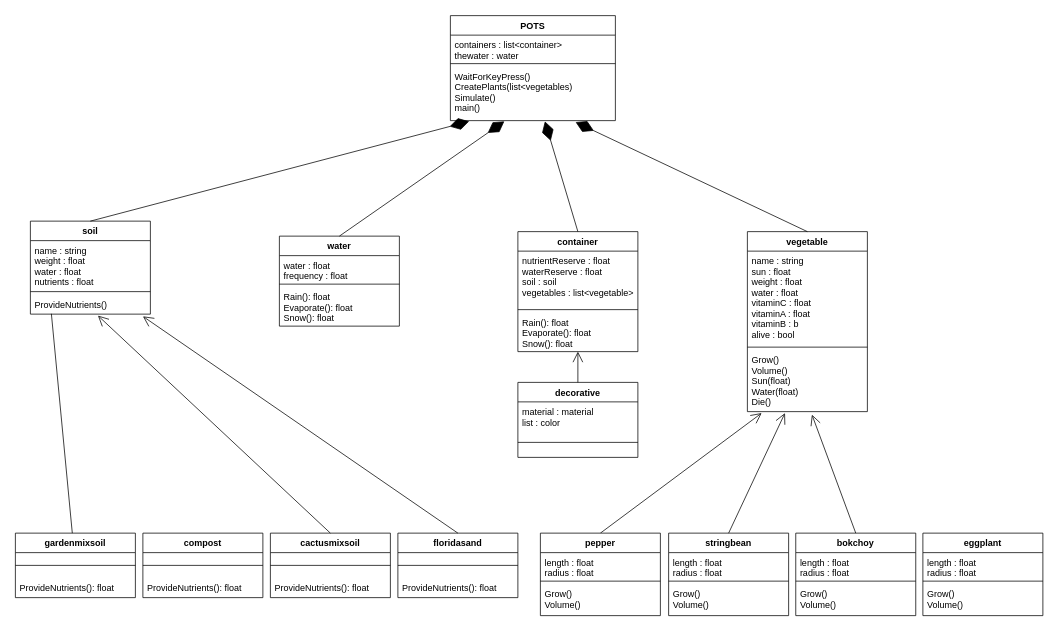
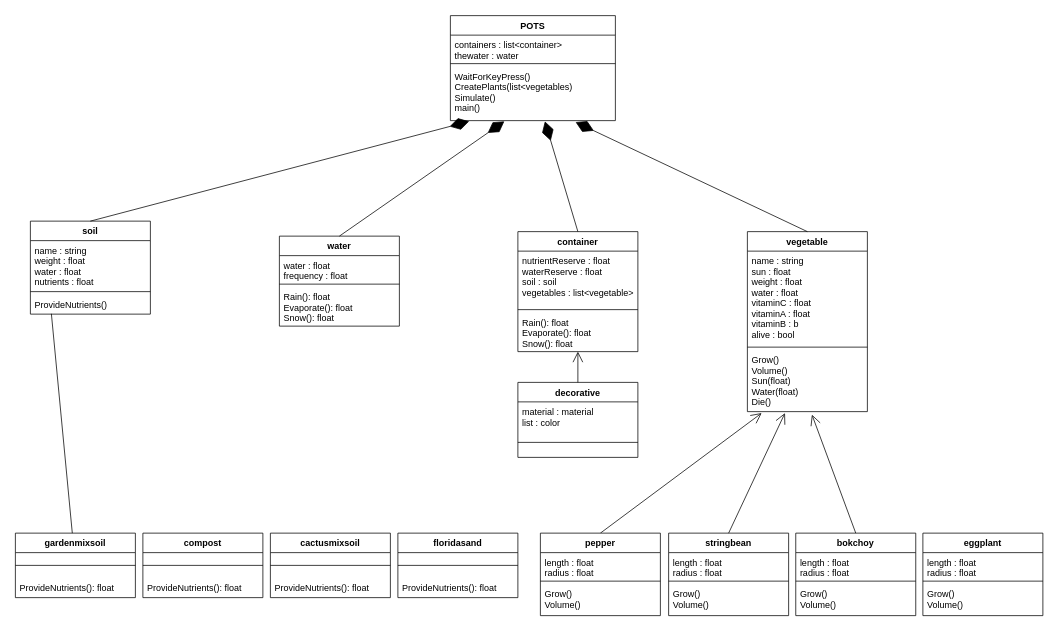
  <mxCell id="0" />
  <mxCell id="1" parent="0" />
  <mxCell id="2" value="soil" style="swimlane;fontStyle=1;align=center;verticalAlign=top;childLayout=stackLayout;horizontal=1;startSize=26;horizontalStack=0;resizeParent=1;resizeParentMax=0;resizeLast=0;collapsible=1;marginBottom=0;" vertex="1" parent="1"><mxGeometry x="40" y="294" width="160" height="124" as="geometry" /></mxCell>
  <mxCell id="3" value="name : string&#10;weight : float&#10;water : float&#10;nutrients : float&#10;" style="text;strokeColor=none;fillColor=none;align=left;verticalAlign=top;spacingLeft=4;spacingRight=4;overflow=hidden;rotatable=0;points=[[0,0.5],[1,0.5]];portConstraint=eastwest;" vertex="1" parent="2"><mxGeometry y="26" width="160" height="64" as="geometry" /></mxCell>
  <mxCell id="4" value="" style="line;strokeWidth=1;fillColor=none;align=left;verticalAlign=middle;spacingTop=-1;spacingLeft=3;spacingRight=3;rotatable=0;labelPosition=right;points=[];portConstraint=eastwest;" vertex="1" parent="2"><mxGeometry y="90" width="160" height="8" as="geometry" /></mxCell>
  <mxCell id="5" value="ProvideNutrients()" style="text;strokeColor=none;fillColor=none;align=left;verticalAlign=top;spacingLeft=4;spacingRight=4;overflow=hidden;rotatable=0;points=[[0,0.5],[1,0.5]];portConstraint=eastwest;" vertex="1" parent="2"><mxGeometry y="98" width="160" height="26" as="geometry" /></mxCell>
  <mxCell id="6" value="vegetable" style="swimlane;fontStyle=1;align=center;verticalAlign=top;childLayout=stackLayout;horizontal=1;startSize=26;horizontalStack=0;resizeParent=1;resizeParentMax=0;resizeLast=0;collapsible=1;marginBottom=0;" vertex="1" parent="1"><mxGeometry x="996" y="308" width="160" height="240" as="geometry" /></mxCell>
  <mxCell id="7" value="name : string&#10;sun : float&#10;weight : float&#10;water : float&#10;vitaminC : float&#10;vitaminA : float&#10;vitaminB : b&#10;alive : bool" style="text;strokeColor=none;fillColor=none;align=left;verticalAlign=top;spacingLeft=4;spacingRight=4;overflow=hidden;rotatable=0;points=[[0,0.5],[1,0.5]];portConstraint=eastwest;" vertex="1" parent="6"><mxGeometry y="26" width="160" height="124" as="geometry" /></mxCell>
  <mxCell id="8" value="" style="line;strokeWidth=1;fillColor=none;align=left;verticalAlign=middle;spacingTop=-1;spacingLeft=3;spacingRight=3;rotatable=0;labelPosition=right;points=[];portConstraint=eastwest;" vertex="1" parent="6"><mxGeometry y="150" width="160" height="8" as="geometry" /></mxCell>
  <mxCell id="9" value="Grow()&#10;Volume()&#10;Sun(float)&#10;Water(float)&#10;Die()" style="text;strokeColor=none;fillColor=none;align=left;verticalAlign=top;spacingLeft=4;spacingRight=4;overflow=hidden;rotatable=0;points=[[0,0.5],[1,0.5]];portConstraint=eastwest;" vertex="1" parent="6"><mxGeometry y="158" width="160" height="82" as="geometry" /></mxCell>
  <mxCell id="10" value="water" style="swimlane;fontStyle=1;align=center;verticalAlign=top;childLayout=stackLayout;horizontal=1;startSize=26;horizontalStack=0;resizeParent=1;resizeParentMax=0;resizeLast=0;collapsible=1;marginBottom=0;" vertex="1" parent="1"><mxGeometry x="372" y="314" width="160" height="120" as="geometry" /></mxCell>
  <mxCell id="11" value="water : float&#10;frequency : float&#10;" style="text;strokeColor=none;fillColor=none;align=left;verticalAlign=top;spacingLeft=4;spacingRight=4;overflow=hidden;rotatable=0;points=[[0,0.5],[1,0.5]];portConstraint=eastwest;" vertex="1" parent="10"><mxGeometry y="26" width="160" height="34" as="geometry" /></mxCell>
  <mxCell id="12" value="" style="line;strokeWidth=1;fillColor=none;align=left;verticalAlign=middle;spacingTop=-1;spacingLeft=3;spacingRight=3;rotatable=0;labelPosition=right;points=[];portConstraint=eastwest;" vertex="1" parent="10"><mxGeometry y="60" width="160" height="8" as="geometry" /></mxCell>
  <mxCell id="13" value="Rain(): float&#10;Evaporate(): float&#10;Snow(): float" style="text;strokeColor=none;fillColor=none;align=left;verticalAlign=top;spacingLeft=4;spacingRight=4;overflow=hidden;rotatable=0;points=[[0,0.5],[1,0.5]];portConstraint=eastwest;" vertex="1" parent="10"><mxGeometry y="68" width="160" height="52" as="geometry" /></mxCell>
  <mxCell id="14" value="gardenmixsoil" style="swimlane;fontStyle=1;align=center;verticalAlign=top;childLayout=stackLayout;horizontal=1;startSize=26;horizontalStack=0;resizeParent=1;resizeParentMax=0;resizeLast=0;collapsible=1;marginBottom=0;" vertex="1" parent="1"><mxGeometry x="20" y="710" width="160" height="86" as="geometry" /></mxCell>
  <mxCell id="15" value="" style="line;strokeWidth=1;fillColor=none;align=left;verticalAlign=middle;spacingTop=-1;spacingLeft=3;spacingRight=3;rotatable=0;labelPosition=right;points=[];portConstraint=eastwest;" vertex="1" parent="14"><mxGeometry y="26" width="160" height="34" as="geometry" /></mxCell>
  <mxCell id="16" value="ProvideNutrients(): float" style="text;strokeColor=none;fillColor=none;align=left;verticalAlign=top;spacingLeft=4;spacingRight=4;overflow=hidden;rotatable=0;points=[[0,0.5],[1,0.5]];portConstraint=eastwest;" vertex="1" parent="14"><mxGeometry y="60" width="160" height="26" as="geometry" /></mxCell>
  <mxCell id="17" value="" style="endArrow=none;endFill=1;endSize=12;html=1;entryX=0.175;entryY=0.981;entryDx=0;entryDy=0;entryPerimeter=0;" edge="1" parent="1" source="14" target="5"><mxGeometry width="160" relative="1" as="geometry"><mxPoint x="232" y="407" as="sourcePoint" /><mxPoint x="310" y="350.5" as="targetPoint" /></mxGeometry></mxCell>
  <mxCell id="18" value="cactusmixsoil" style="swimlane;fontStyle=1;align=center;verticalAlign=top;childLayout=stackLayout;horizontal=1;startSize=26;horizontalStack=0;resizeParent=1;resizeParentMax=0;resizeLast=0;collapsible=1;marginBottom=0;" vertex="1" parent="1"><mxGeometry x="360" y="710" width="160" height="86" as="geometry" /></mxCell>
  <mxCell id="19" value="" style="line;strokeWidth=1;fillColor=none;align=left;verticalAlign=middle;spacingTop=-1;spacingLeft=3;spacingRight=3;rotatable=0;labelPosition=right;points=[];portConstraint=eastwest;" vertex="1" parent="18"><mxGeometry y="26" width="160" height="34" as="geometry" /></mxCell>
  <mxCell id="20" value="ProvideNutrients(): float" style="text;strokeColor=none;fillColor=none;align=left;verticalAlign=top;spacingLeft=4;spacingRight=4;overflow=hidden;rotatable=0;points=[[0,0.5],[1,0.5]];portConstraint=eastwest;" vertex="1" parent="18"><mxGeometry y="60" width="160" height="26" as="geometry" /></mxCell>
- <mxCell id="21" value="" style="endArrow=open;endFill=1;endSize=12;html=1;exitX=0.5;exitY=0;exitDx=0;exitDy=0;entryX=0.563;entryY=1.077;entryDx=0;entryDy=0;entryPerimeter=0;" edge="1" parent="1" source="18" target="5"><mxGeometry width="160" relative="1" as="geometry"><mxPoint x="250.1" y="437" as="sourcePoint" /><mxPoint x="230" y="330" as="targetPoint" /></mxGeometry></mxCell>
  <mxCell id="22" value="compost" style="swimlane;fontStyle=1;align=center;verticalAlign=top;childLayout=stackLayout;horizontal=1;startSize=26;horizontalStack=0;resizeParent=1;resizeParentMax=0;resizeLast=0;collapsible=1;marginBottom=0;" vertex="1" parent="1"><mxGeometry x="190" y="710" width="160" height="86" as="geometry" /></mxCell>
  <mxCell id="23" value="" style="line;strokeWidth=1;fillColor=none;align=left;verticalAlign=middle;spacingTop=-1;spacingLeft=3;spacingRight=3;rotatable=0;labelPosition=right;points=[];portConstraint=eastwest;" vertex="1" parent="22"><mxGeometry y="26" width="160" height="34" as="geometry" /></mxCell>
  <mxCell id="24" value="ProvideNutrients(): float" style="text;strokeColor=none;fillColor=none;align=left;verticalAlign=top;spacingLeft=4;spacingRight=4;overflow=hidden;rotatable=0;points=[[0,0.5],[1,0.5]];portConstraint=eastwest;" vertex="1" parent="22"><mxGeometry y="60" width="160" height="26" as="geometry" /></mxCell>
  <mxCell id="25" value="floridasand" style="swimlane;fontStyle=1;align=center;verticalAlign=top;childLayout=stackLayout;horizontal=1;startSize=26;horizontalStack=0;resizeParent=1;resizeParentMax=0;resizeLast=0;collapsible=1;marginBottom=0;" vertex="1" parent="1"><mxGeometry x="530" y="710" width="160" height="86" as="geometry" /></mxCell>
  <mxCell id="26" value="" style="line;strokeWidth=1;fillColor=none;align=left;verticalAlign=middle;spacingTop=-1;spacingLeft=3;spacingRight=3;rotatable=0;labelPosition=right;points=[];portConstraint=eastwest;" vertex="1" parent="25"><mxGeometry y="26" width="160" height="34" as="geometry" /></mxCell>
  <mxCell id="27" value="ProvideNutrients(): float" style="text;strokeColor=none;fillColor=none;align=left;verticalAlign=top;spacingLeft=4;spacingRight=4;overflow=hidden;rotatable=0;points=[[0,0.5],[1,0.5]];portConstraint=eastwest;" vertex="1" parent="25"><mxGeometry y="60" width="160" height="26" as="geometry" /></mxCell>
- <mxCell id="28" value="" style="endArrow=open;endFill=1;endSize=12;html=1;exitX=0.5;exitY=0;exitDx=0;exitDy=0;entryX=0.938;entryY=1.115;entryDx=0;entryDy=0;entryPerimeter=0;" edge="1" parent="1" source="25" target="5"><mxGeometry width="160" relative="1" as="geometry"><mxPoint x="530" y="577.5" as="sourcePoint" /><mxPoint x="329.96" y="342.998" as="targetPoint" /></mxGeometry></mxCell>
  <mxCell id="29" value="stringbean&#10;" style="swimlane;fontStyle=1;align=center;verticalAlign=top;childLayout=stackLayout;horizontal=1;startSize=26;horizontalStack=0;resizeParent=1;resizeParentMax=0;resizeLast=0;collapsible=1;marginBottom=0;" vertex="1" parent="1"><mxGeometry x="891" y="710" width="160" height="110" as="geometry" /></mxCell>
  <mxCell id="30" value="length : float&#10;radius : float" style="text;strokeColor=none;fillColor=none;align=left;verticalAlign=top;spacingLeft=4;spacingRight=4;overflow=hidden;rotatable=0;points=[[0,0.5],[1,0.5]];portConstraint=eastwest;" vertex="1" parent="29"><mxGeometry y="26" width="160" height="34" as="geometry" /></mxCell>
  <mxCell id="31" value="" style="line;strokeWidth=1;fillColor=none;align=left;verticalAlign=middle;spacingTop=-1;spacingLeft=3;spacingRight=3;rotatable=0;labelPosition=right;points=[];portConstraint=eastwest;" vertex="1" parent="29"><mxGeometry y="60" width="160" height="8" as="geometry" /></mxCell>
  <mxCell id="32" value="Grow()&#10;Volume()&#10;" style="text;strokeColor=none;fillColor=none;align=left;verticalAlign=top;spacingLeft=4;spacingRight=4;overflow=hidden;rotatable=0;points=[[0,0.5],[1,0.5]];portConstraint=eastwest;" vertex="1" parent="29"><mxGeometry y="68" width="160" height="42" as="geometry" /></mxCell>
  <mxCell id="33" value="bokchoy&#10;" style="swimlane;fontStyle=1;align=center;verticalAlign=top;childLayout=stackLayout;horizontal=1;startSize=26;horizontalStack=0;resizeParent=1;resizeParentMax=0;resizeLast=0;collapsible=1;marginBottom=0;" vertex="1" parent="1"><mxGeometry x="1060.5" y="710" width="160" height="110" as="geometry" /></mxCell>
  <mxCell id="34" value="length : float&#10;radius : float" style="text;strokeColor=none;fillColor=none;align=left;verticalAlign=top;spacingLeft=4;spacingRight=4;overflow=hidden;rotatable=0;points=[[0,0.5],[1,0.5]];portConstraint=eastwest;" vertex="1" parent="33"><mxGeometry y="26" width="160" height="34" as="geometry" /></mxCell>
  <mxCell id="35" value="" style="line;strokeWidth=1;fillColor=none;align=left;verticalAlign=middle;spacingTop=-1;spacingLeft=3;spacingRight=3;rotatable=0;labelPosition=right;points=[];portConstraint=eastwest;" vertex="1" parent="33"><mxGeometry y="60" width="160" height="8" as="geometry" /></mxCell>
  <mxCell id="36" value="Grow()&#10;Volume()&#10;" style="text;strokeColor=none;fillColor=none;align=left;verticalAlign=top;spacingLeft=4;spacingRight=4;overflow=hidden;rotatable=0;points=[[0,0.5],[1,0.5]];portConstraint=eastwest;" vertex="1" parent="33"><mxGeometry y="68" width="160" height="42" as="geometry" /></mxCell>
  <mxCell id="37" value="eggplant&#10;" style="swimlane;fontStyle=1;align=center;verticalAlign=top;childLayout=stackLayout;horizontal=1;startSize=26;horizontalStack=0;resizeParent=1;resizeParentMax=0;resizeLast=0;collapsible=1;marginBottom=0;" vertex="1" parent="1"><mxGeometry x="1230" y="710" width="160" height="110" as="geometry" /></mxCell>
  <mxCell id="38" value="length : float&#10;radius : float" style="text;strokeColor=none;fillColor=none;align=left;verticalAlign=top;spacingLeft=4;spacingRight=4;overflow=hidden;rotatable=0;points=[[0,0.5],[1,0.5]];portConstraint=eastwest;" vertex="1" parent="37"><mxGeometry y="26" width="160" height="34" as="geometry" /></mxCell>
  <mxCell id="39" value="" style="line;strokeWidth=1;fillColor=none;align=left;verticalAlign=middle;spacingTop=-1;spacingLeft=3;spacingRight=3;rotatable=0;labelPosition=right;points=[];portConstraint=eastwest;" vertex="1" parent="37"><mxGeometry y="60" width="160" height="8" as="geometry" /></mxCell>
  <mxCell id="40" value="Grow()&#10;Volume()&#10;" style="text;strokeColor=none;fillColor=none;align=left;verticalAlign=top;spacingLeft=4;spacingRight=4;overflow=hidden;rotatable=0;points=[[0,0.5],[1,0.5]];portConstraint=eastwest;" vertex="1" parent="37"><mxGeometry y="68" width="160" height="42" as="geometry" /></mxCell>
  <mxCell id="41" value="" style="endArrow=open;endFill=1;endSize=12;html=1;exitX=0.5;exitY=0;exitDx=0;exitDy=0;entryX=0.119;entryY=1.024;entryDx=0;entryDy=0;entryPerimeter=0;" edge="1" parent="1" source="44" target="9"><mxGeometry width="160" relative="1" as="geometry"><mxPoint x="270" y="280" as="sourcePoint" /><mxPoint x="500" y="300" as="targetPoint" /></mxGeometry></mxCell>
  <mxCell id="42" value="" style="endArrow=open;endFill=1;endSize=12;html=1;exitX=0.5;exitY=0;exitDx=0;exitDy=0;entryX=0.313;entryY=1.024;entryDx=0;entryDy=0;entryPerimeter=0;" edge="1" parent="1" source="29" target="9"><mxGeometry width="160" relative="1" as="geometry"><mxPoint x="650" y="280" as="sourcePoint" /><mxPoint x="810" y="280" as="targetPoint" /></mxGeometry></mxCell>
  <mxCell id="43" value="" style="endArrow=open;endFill=1;endSize=12;html=1;exitX=0.5;exitY=0;exitDx=0;exitDy=0;entryX=0.538;entryY=1.049;entryDx=0;entryDy=0;entryPerimeter=0;" edge="1" parent="1" source="33" target="9"><mxGeometry width="160" relative="1" as="geometry"><mxPoint x="640" y="220" as="sourcePoint" /><mxPoint x="800" y="220" as="targetPoint" /></mxGeometry></mxCell>
  <mxCell id="44" value="pepper" style="swimlane;fontStyle=1;align=center;verticalAlign=top;childLayout=stackLayout;horizontal=1;startSize=26;horizontalStack=0;resizeParent=1;resizeParentMax=0;resizeLast=0;collapsible=1;marginBottom=0;" vertex="1" parent="1"><mxGeometry x="720" y="710" width="160" height="110" as="geometry" /></mxCell>
  <mxCell id="45" value="length : float&#10;radius : float" style="text;strokeColor=none;fillColor=none;align=left;verticalAlign=top;spacingLeft=4;spacingRight=4;overflow=hidden;rotatable=0;points=[[0,0.5],[1,0.5]];portConstraint=eastwest;" vertex="1" parent="44"><mxGeometry y="26" width="160" height="34" as="geometry" /></mxCell>
  <mxCell id="46" value="" style="line;strokeWidth=1;fillColor=none;align=left;verticalAlign=middle;spacingTop=-1;spacingLeft=3;spacingRight=3;rotatable=0;labelPosition=right;points=[];portConstraint=eastwest;" vertex="1" parent="44"><mxGeometry y="60" width="160" height="8" as="geometry" /></mxCell>
  <mxCell id="47" value="Grow()&#10;Volume()&#10;" style="text;strokeColor=none;fillColor=none;align=left;verticalAlign=top;spacingLeft=4;spacingRight=4;overflow=hidden;rotatable=0;points=[[0,0.5],[1,0.5]];portConstraint=eastwest;" vertex="1" parent="44"><mxGeometry y="68" width="160" height="42" as="geometry" /></mxCell>
  <mxCell id="48" value="container" style="swimlane;fontStyle=1;align=center;verticalAlign=top;childLayout=stackLayout;horizontal=1;startSize=26;horizontalStack=0;resizeParent=1;resizeParentMax=0;resizeLast=0;collapsible=1;marginBottom=0;" vertex="1" parent="1"><mxGeometry x="690" y="308" width="160" height="160" as="geometry" /></mxCell>
  <mxCell id="49" value="nutrientReserve : float&#10;waterReserve : float&#10;soil : soil&#10;vegetables : list&lt;vegetable&gt;&#10;" style="text;strokeColor=none;fillColor=none;align=left;verticalAlign=top;spacingLeft=4;spacingRight=4;overflow=hidden;rotatable=0;points=[[0,0.5],[1,0.5]];portConstraint=eastwest;" vertex="1" parent="48"><mxGeometry y="26" width="160" height="74" as="geometry" /></mxCell>
  <mxCell id="50" value="" style="line;strokeWidth=1;fillColor=none;align=left;verticalAlign=middle;spacingTop=-1;spacingLeft=3;spacingRight=3;rotatable=0;labelPosition=right;points=[];portConstraint=eastwest;" vertex="1" parent="48"><mxGeometry y="100" width="160" height="8" as="geometry" /></mxCell>
  <mxCell id="51" value="Rain(): float&#10;Evaporate(): float&#10;Snow(): float" style="text;strokeColor=none;fillColor=none;align=left;verticalAlign=top;spacingLeft=4;spacingRight=4;overflow=hidden;rotatable=0;points=[[0,0.5],[1,0.5]];portConstraint=eastwest;" vertex="1" parent="48"><mxGeometry y="108" width="160" height="52" as="geometry" /></mxCell>
  <mxCell id="52" value="decorative" style="swimlane;fontStyle=1;align=center;verticalAlign=top;childLayout=stackLayout;horizontal=1;startSize=26;horizontalStack=0;resizeParent=1;resizeParentMax=0;resizeLast=0;collapsible=1;marginBottom=0;" vertex="1" parent="1"><mxGeometry x="690" y="509" width="160" height="100" as="geometry" /></mxCell>
  <mxCell id="53" value="material : material&#10;list : color" style="text;strokeColor=none;fillColor=none;align=left;verticalAlign=top;spacingLeft=4;spacingRight=4;overflow=hidden;rotatable=0;points=[[0,0.5],[1,0.5]];portConstraint=eastwest;" vertex="1" parent="52"><mxGeometry y="26" width="160" height="34" as="geometry" /></mxCell>
  <mxCell id="54" value="" style="line;strokeWidth=1;fillColor=none;align=left;verticalAlign=middle;spacingTop=-1;spacingLeft=3;spacingRight=3;rotatable=0;labelPosition=right;points=[];portConstraint=eastwest;" vertex="1" parent="52"><mxGeometry y="60" width="160" height="40" as="geometry" /></mxCell>
  <mxCell id="55" value="" style="endArrow=open;endFill=1;endSize=12;html=1;exitX=0.5;exitY=0;exitDx=0;exitDy=0;" edge="1" parent="1" source="52" target="51"><mxGeometry width="160" relative="1" as="geometry"><mxPoint x="260" y="330" as="sourcePoint" /><mxPoint x="420" y="330" as="targetPoint" /></mxGeometry></mxCell>
  <mxCell id="56" value="POTS" style="swimlane;fontStyle=1;align=center;verticalAlign=top;childLayout=stackLayout;horizontal=1;startSize=26;horizontalStack=0;resizeParent=1;resizeParentMax=0;resizeLast=0;collapsible=1;marginBottom=0;" vertex="1" parent="1"><mxGeometry x="600" y="20" width="220" height="140" as="geometry" /></mxCell>
  <mxCell id="57" value="containers : list&lt;container&gt;&#10;thewater : water&#10;" style="text;strokeColor=none;fillColor=none;align=left;verticalAlign=top;spacingLeft=4;spacingRight=4;overflow=hidden;rotatable=0;points=[[0,0.5],[1,0.5]];portConstraint=eastwest;" vertex="1" parent="56"><mxGeometry y="26" width="220" height="34" as="geometry" /></mxCell>
  <mxCell id="58" value="" style="line;strokeWidth=1;fillColor=none;align=left;verticalAlign=middle;spacingTop=-1;spacingLeft=3;spacingRight=3;rotatable=0;labelPosition=right;points=[];portConstraint=eastwest;" vertex="1" parent="56"><mxGeometry y="60" width="220" height="8" as="geometry" /></mxCell>
  <mxCell id="59" value="WaitForKeyPress()&#10;CreatePlants(list&lt;vegetables)&#10;Simulate()&#10;main()" style="text;strokeColor=none;fillColor=none;align=left;verticalAlign=top;spacingLeft=4;spacingRight=4;overflow=hidden;rotatable=0;points=[[0,0.5],[1,0.5]];portConstraint=eastwest;" vertex="1" parent="56"><mxGeometry y="68" width="220" height="72" as="geometry" /></mxCell>
  <mxCell id="60" value="" style="endArrow=diamondThin;endFill=1;endSize=24;html=1;exitX=0.5;exitY=0;exitDx=0;exitDy=0;entryX=0.327;entryY=1.014;entryDx=0;entryDy=0;entryPerimeter=0;" edge="1" parent="1" source="10" target="59"><mxGeometry width="160" relative="1" as="geometry"><mxPoint x="400" y="230" as="sourcePoint" /><mxPoint x="560" y="230" as="targetPoint" /></mxGeometry></mxCell>
  <mxCell id="61" value="" style="endArrow=diamondThin;endFill=1;endSize=24;html=1;exitX=0.5;exitY=0;exitDx=0;exitDy=0;entryX=0.573;entryY=1.014;entryDx=0;entryDy=0;entryPerimeter=0;" edge="1" parent="1" source="48" target="59"><mxGeometry width="160" relative="1" as="geometry"><mxPoint x="700" y="250" as="sourcePoint" /><mxPoint x="860" y="250" as="targetPoint" /></mxGeometry></mxCell>
  <mxCell id="62" value="" style="endArrow=diamondThin;endFill=1;endSize=24;html=1;exitX=0.5;exitY=0;exitDx=0;exitDy=0;entryX=0.114;entryY=1.014;entryDx=0;entryDy=0;entryPerimeter=0;" edge="1" parent="1" source="2" target="59"><mxGeometry width="160" relative="1" as="geometry"><mxPoint x="130" y="230" as="sourcePoint" /><mxPoint x="290" y="230" as="targetPoint" /></mxGeometry></mxCell>
  <mxCell id="63" value="" style="endArrow=diamondThin;endFill=1;endSize=24;html=1;exitX=0.5;exitY=0;exitDx=0;exitDy=0;entryX=0.759;entryY=1.028;entryDx=0;entryDy=0;entryPerimeter=0;" edge="1" parent="1" source="6" target="59"><mxGeometry width="160" relative="1" as="geometry"><mxPoint x="960" y="230" as="sourcePoint" /><mxPoint x="1120" y="230" as="targetPoint" /></mxGeometry></mxCell>
